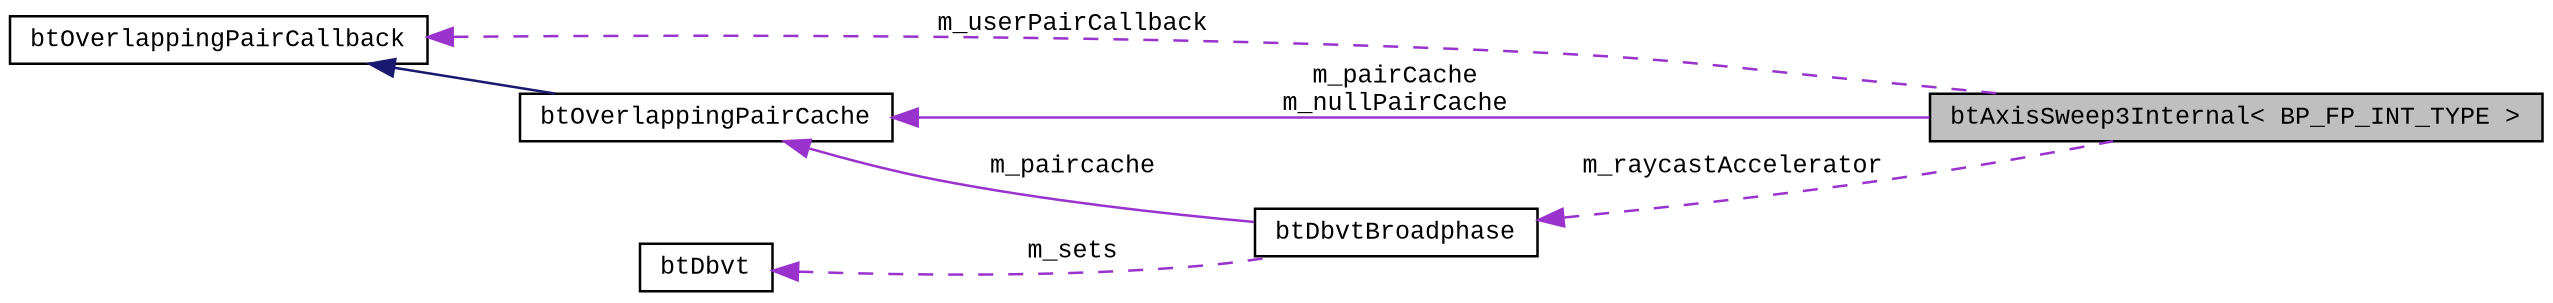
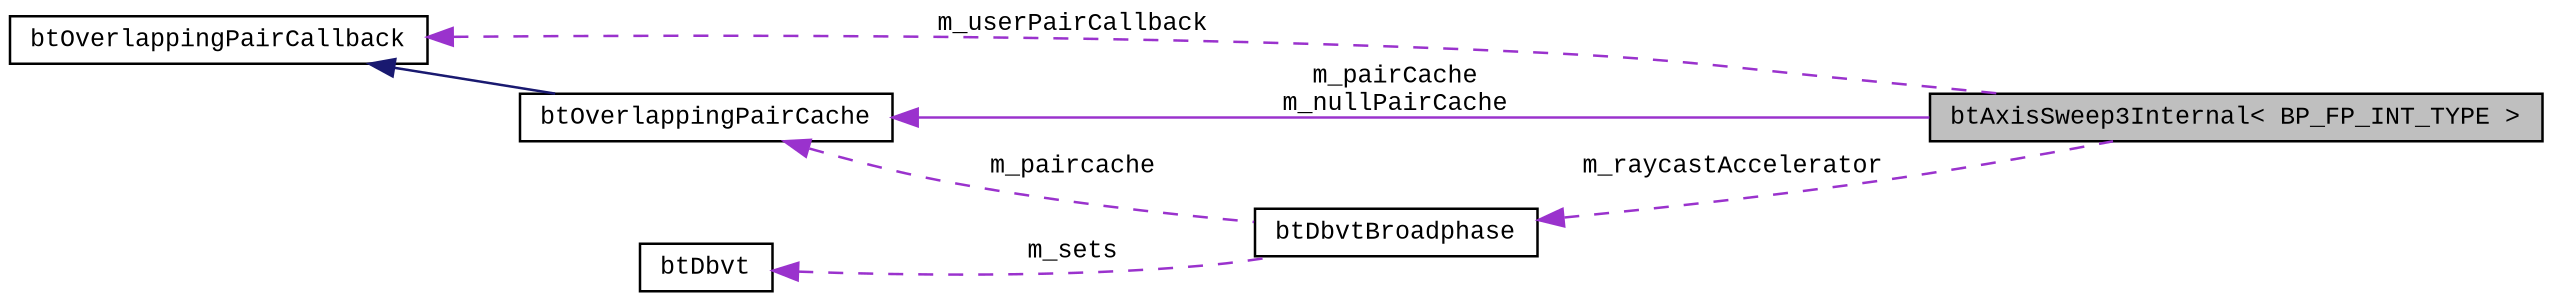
  digraph {
    fontname="Liberation Mono"
    rankdir=LR
    node [color=black fontname="Liberation Mono" fontsize=10 shape=record]
    edge [color=darkorchid3 dir=back fontname="Liberation Mono" fontsize=10 labelfontname=FreeSans labelfontsize=10 style=dashed]
    n1 [fillcolor=grey75 fontcolor=black height=0.2 label="btAxisSweep3Internal\< BP_FP_INT_TYPE \>" style=filled width=0.4]
    n2 [height=0.2 label=btDbvtBroadphase width=0.4]
    n3 [height=0.2 label=btOverlappingPairCallback width=0.4]
    n4 [height=0.2 label=btOverlappingPairCache width=0.4]
    n5 [height=0.2 label=btDbvt width=0.4]
    n2 -> n1 [label=m_raycastAccelerator]
    n3 -> n1 [label=m_userPairCallback]
    n3 -> n4 [color=midnightblue style=solid]
    n4 -> n1 [label="m_pairCache\nm_nullPairCache" style=solid]
-   n4 -> n2 [label=m_paircache style=solid]
+   n4 -> n2 [label=m_paircache]
    n5 -> n2 [label=m_sets]
  }
